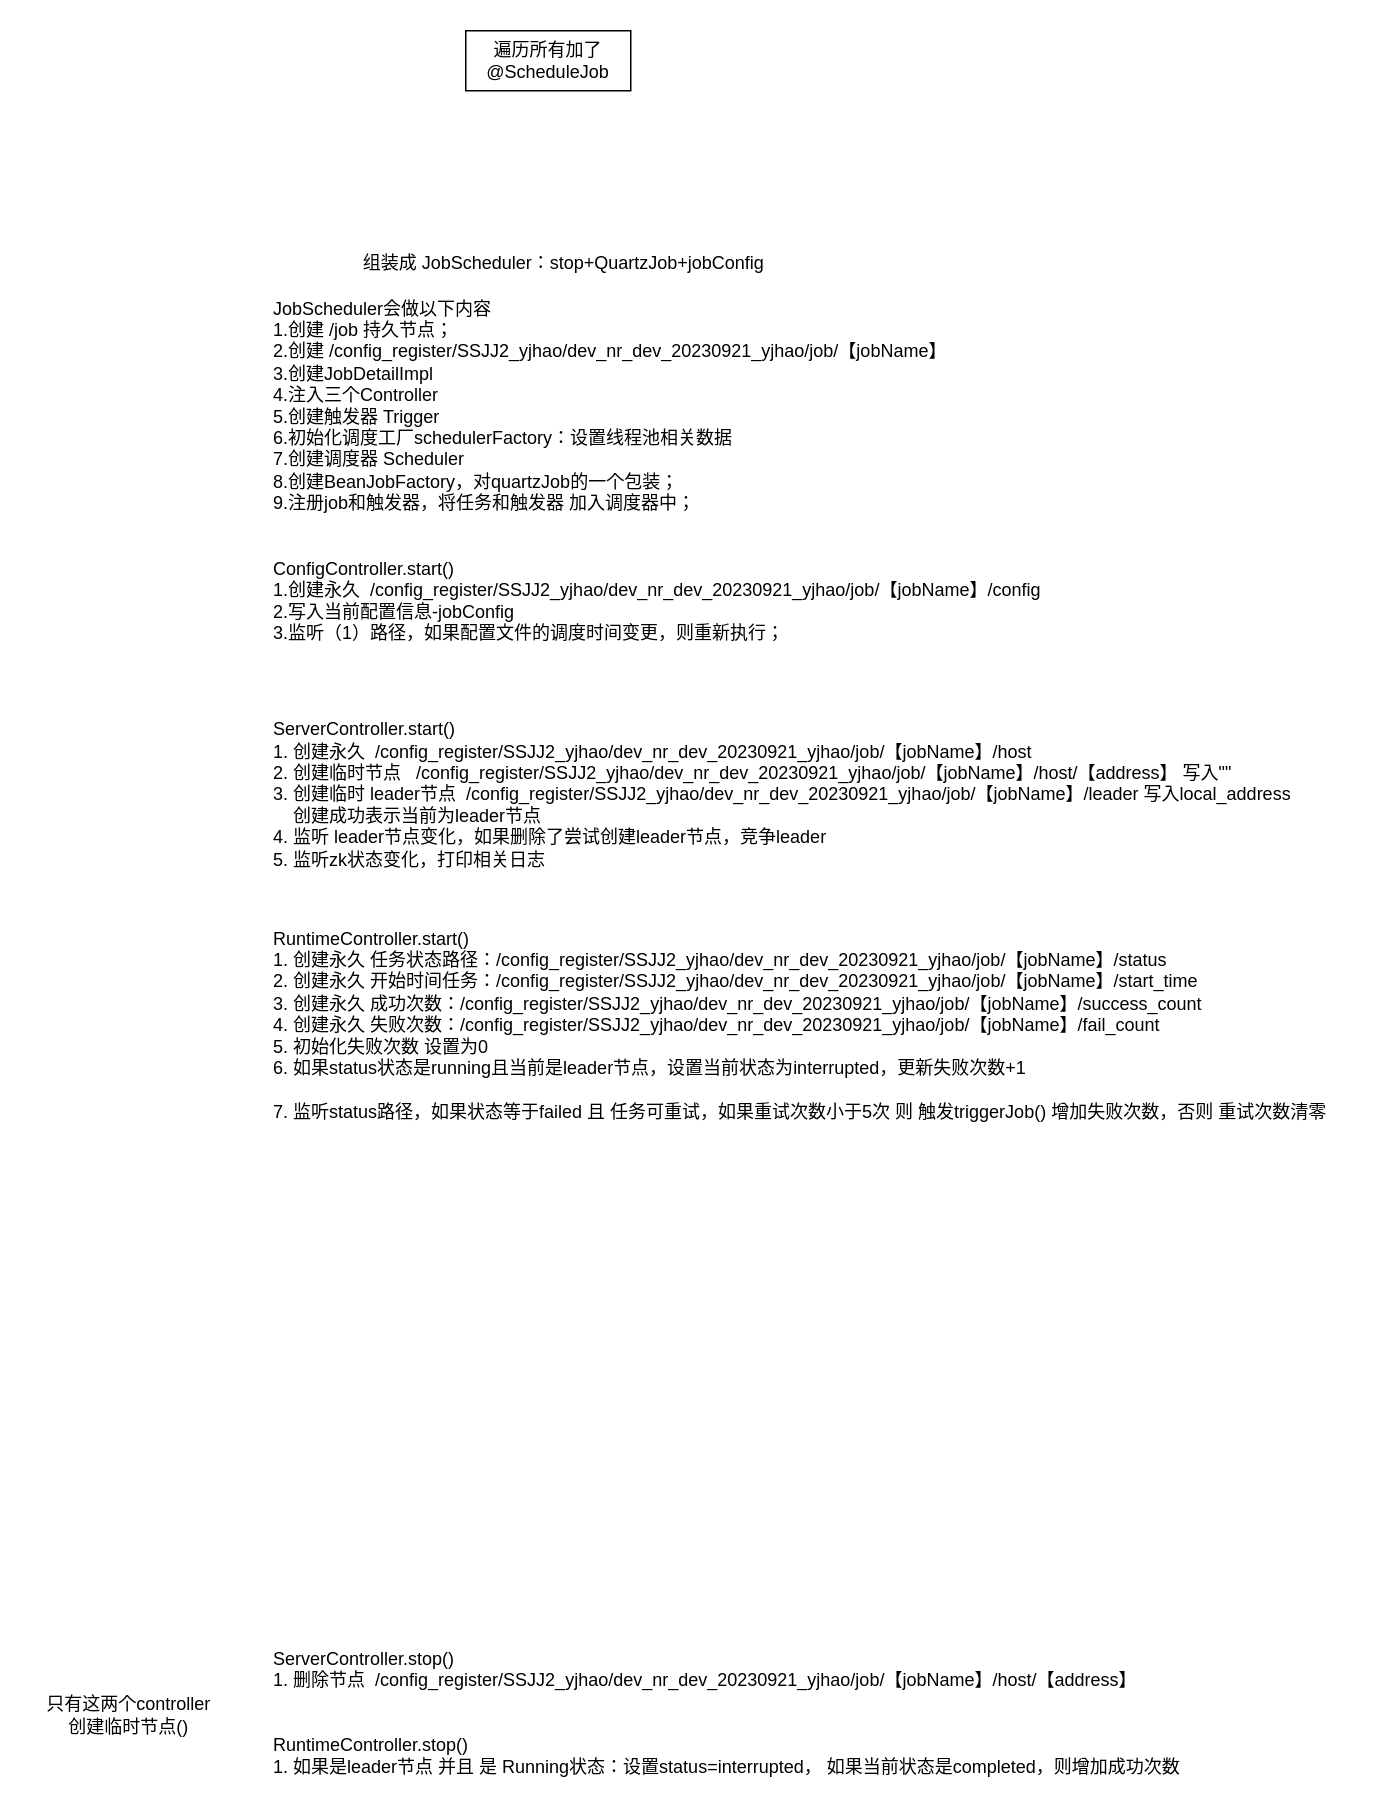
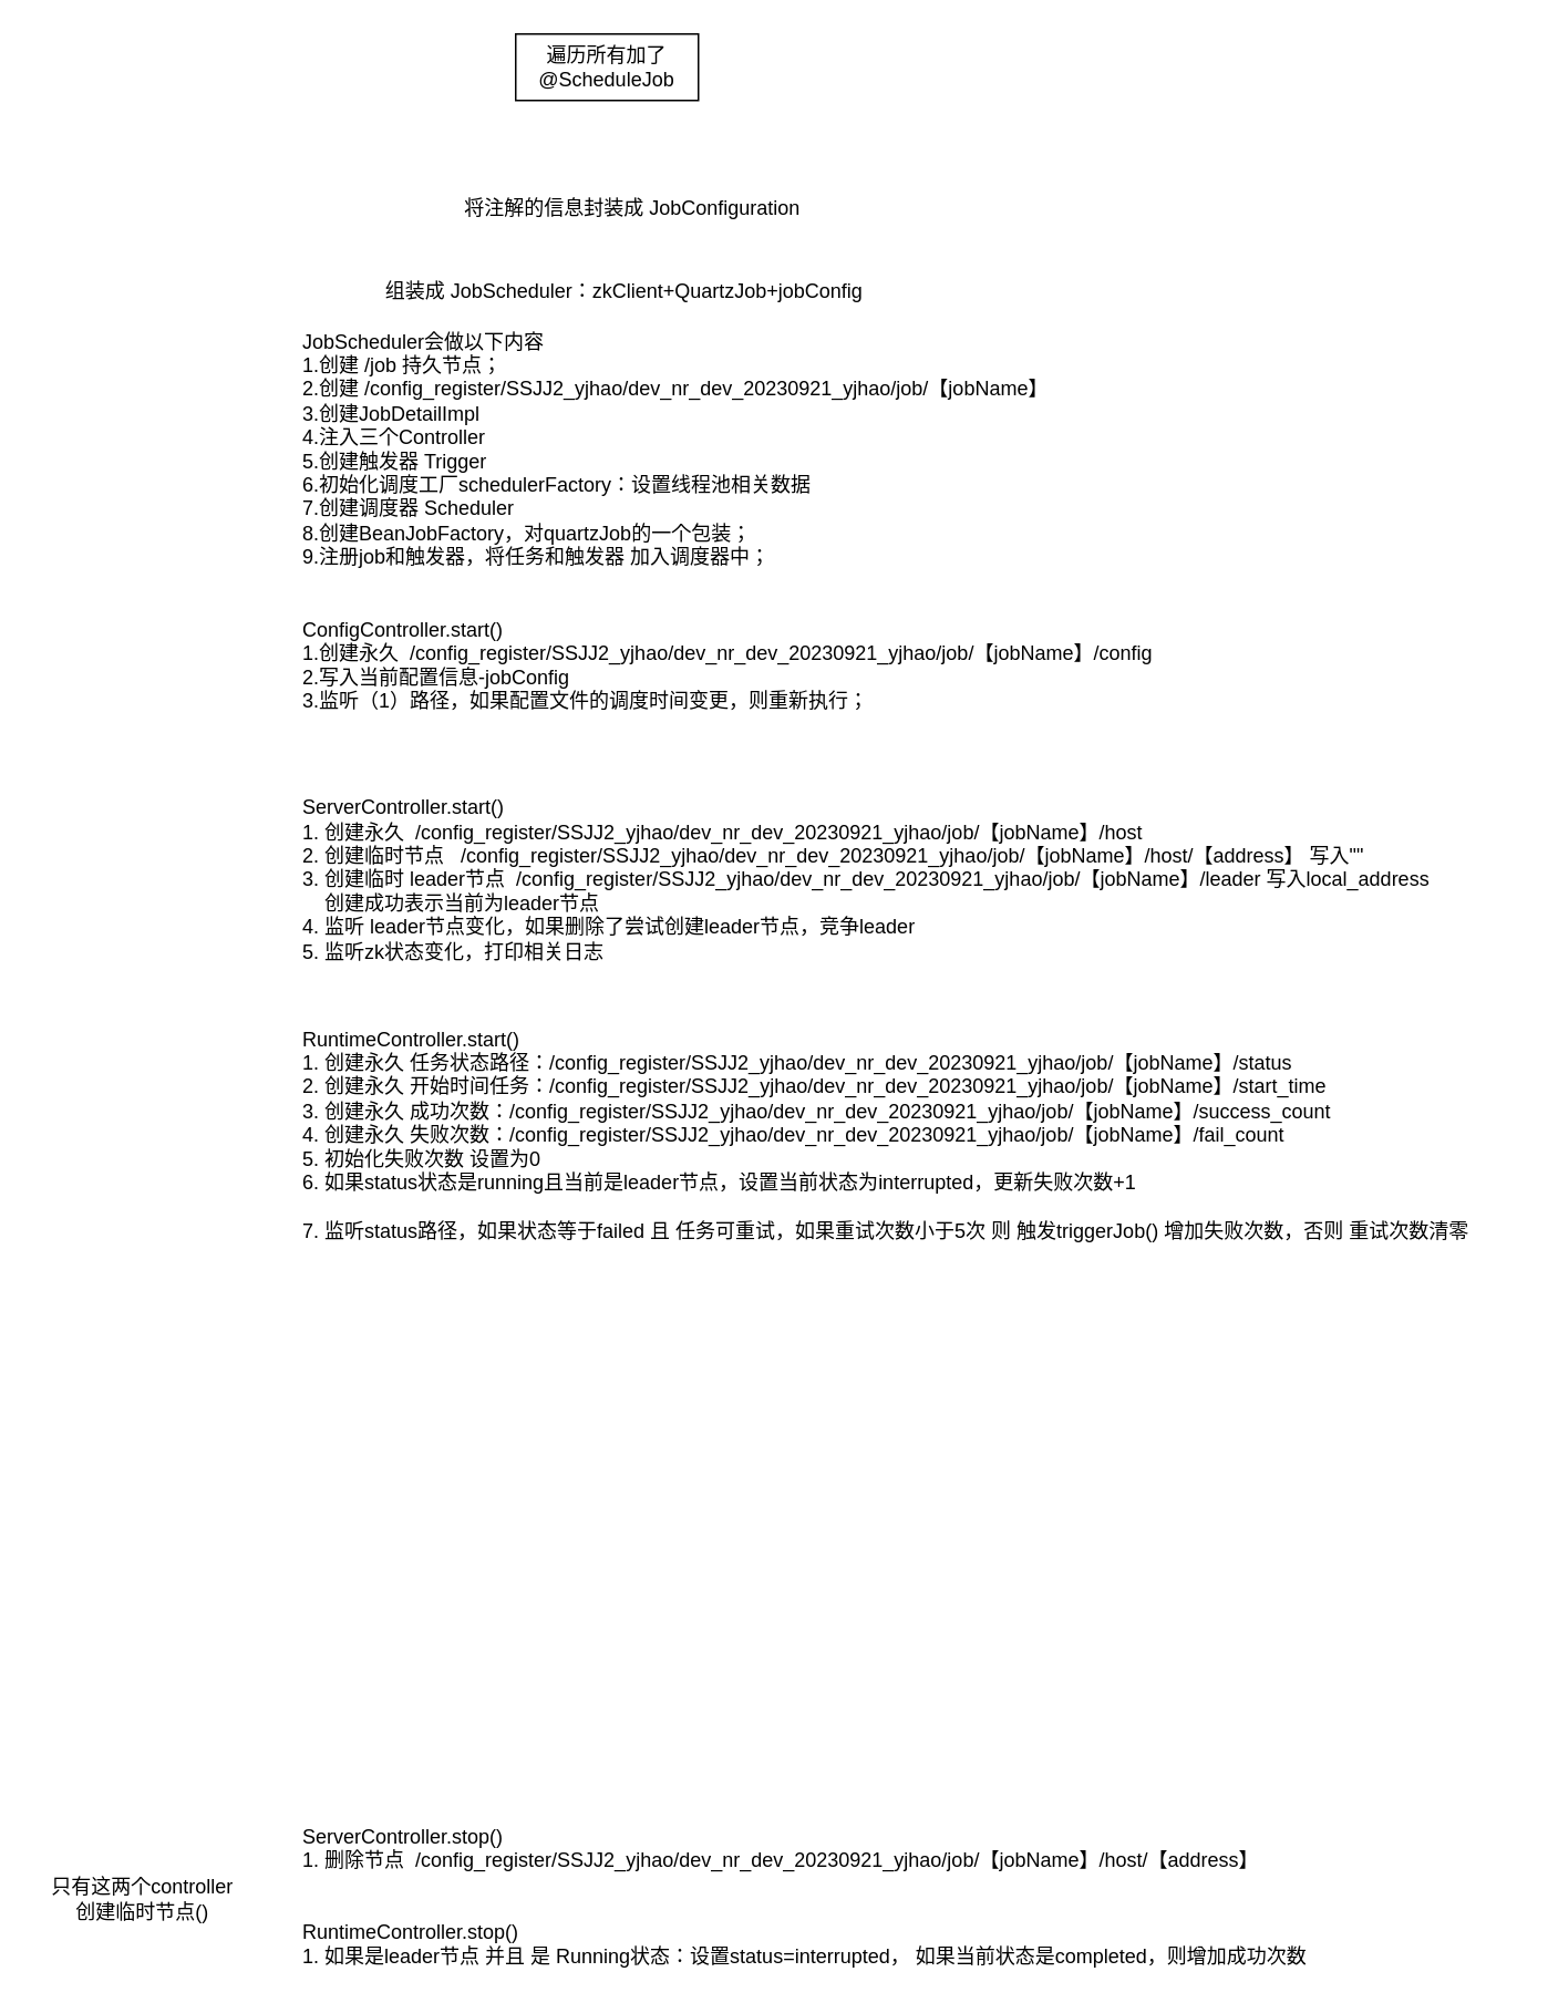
  <mxCell id="0" />
  <mxCell id="1" parent="0" />
  <mxCell id="2" value="遍历所有加了&lt;div&gt;@ScheduleJob&lt;br&gt;&lt;/div&gt;" style="rounded=0;whiteSpace=wrap;html=1;" parent="1" vertex="1"><mxGeometry x="310" y="20" width="110" height="40" as="geometry" /></mxCell>
- <mxCell id="4" value="组装成&amp;nbsp;JobScheduler：stop+QuartzJob+jobConfig" style="text;html=1;align=center;verticalAlign=middle;resizable=0;points=[];autosize=1;strokeColor=none;fillColor=none;" parent="1" vertex="1"><mxGeometry x="220" y="160" width="310" height="30" as="geometry" /></mxCell>
+ <mxCell id="3" value="将注解的信息封装成&amp;nbsp;JobConfiguration" style="text;html=1;align=center;verticalAlign=middle;resizable=0;points=[];autosize=1;strokeColor=none;fillColor=none;" parent="1" vertex="1"><mxGeometry x="265" y="110" width="230" height="30" as="geometry" /></mxCell>
+ <mxCell id="4" value="组装成&amp;nbsp;JobScheduler：zkClient+QuartzJob+jobConfig" style="text;html=1;align=center;verticalAlign=middle;resizable=0;points=[];autosize=1;strokeColor=none;fillColor=none;" parent="1" vertex="1"><mxGeometry x="220" y="160" width="310" height="30" as="geometry" /></mxCell>
  <mxCell id="5" value="JobScheduler会做以下内容&lt;div&gt;1.创建 /job 持久节点；&lt;/div&gt;&lt;div&gt;2.创建&amp;nbsp;/config_register/SSJJ2_yjhao/dev_nr_dev_20230921_yjhao/job/【jobName】&lt;/div&gt;&lt;div&gt;3.创建JobDetailImpl&lt;/div&gt;&lt;div&gt;4.注入三个Controller&lt;/div&gt;&lt;div&gt;5.创建触发器&amp;nbsp;Trigger&lt;/div&gt;&lt;div&gt;6.初始化调度工厂schedulerFactory：设置线程池相关数据&lt;/div&gt;&lt;div&gt;7.创建调度器&amp;nbsp;Scheduler&lt;/div&gt;&lt;div&gt;8.创建BeanJobFactory，对quartzJob的一个包装；&lt;/div&gt;&lt;div&gt;9.注册job和触发器，将任务和触发器 加入调度器中；&lt;/div&gt;" style="text;html=1;align=left;verticalAlign=middle;resizable=0;points=[];autosize=1;strokeColor=none;fillColor=none;" parent="1" vertex="1"><mxGeometry x="180" y="190" width="470" height="160" as="geometry" /></mxCell>
  <mxCell id="6" value="ConfigController.start()&lt;div&gt;1.创建永久&amp;nbsp;&lt;span style=&quot;background-color: initial;&quot;&gt;&amp;nbsp;/config_register/SSJJ2_yjhao/dev_nr_dev_20230921_yjhao/job/【jobName】/config&lt;/span&gt;&lt;/div&gt;&lt;div&gt;&lt;span style=&quot;background-color: initial;&quot;&gt;2.写入当前配置信息-jobConfig&lt;/span&gt;&lt;/div&gt;&lt;div&gt;&lt;span style=&quot;background-color: initial;&quot;&gt;3.监听（1）路径，如果配置文件的调度时间变更，则重新执行；&lt;/span&gt;&lt;/div&gt;" style="text;html=1;align=left;verticalAlign=middle;resizable=0;points=[];autosize=1;strokeColor=none;fillColor=none;" parent="1" vertex="1"><mxGeometry x="180" y="365" width="540" height="70" as="geometry" /></mxCell>
  <mxCell id="7" value="ServerController.start()&lt;div&gt;1. 创建永久&amp;nbsp;&lt;span style=&quot;background-color: initial;&quot;&gt;&amp;nbsp;/config_register/SSJJ2_yjhao/dev_nr_dev_20230921_yjhao/job/【jobName】/host&lt;/span&gt;&lt;/div&gt;&lt;div&gt;&lt;span style=&quot;background-color: initial;&quot;&gt;2. 创建临时节点&amp;nbsp;&lt;/span&gt;&lt;span style=&quot;background-color: initial;&quot;&gt;&amp;nbsp;&lt;/span&gt;&lt;span style=&quot;background-color: initial;&quot;&gt;&amp;nbsp;/config_register/SSJJ2_yjhao/dev_nr_dev_20230921_yjhao/job/【jobName】/host/【address】 写入&quot;&quot;&lt;/span&gt;&lt;span style=&quot;background-color: initial;&quot;&gt;&lt;br&gt;&lt;/span&gt;&lt;/div&gt;&lt;div&gt;&lt;span style=&quot;background-color: initial;&quot;&gt;3. 创建临时 leader节点&amp;nbsp;&lt;/span&gt;&lt;span style=&quot;background-color: initial;&quot;&gt;&amp;nbsp;/config_register/SSJJ2_yjhao/dev_nr_dev_20230921_yjhao/job/【jobName】/&lt;/span&gt;leader&amp;nbsp;&lt;span style=&quot;background-color: initial;&quot;&gt;写入&lt;/span&gt;&lt;span style=&quot;background-color: initial;&quot;&gt;local_address&lt;/span&gt;&lt;/div&gt;&lt;div&gt;&lt;span style=&quot;background-color: initial;&quot;&gt;&amp;nbsp; &amp;nbsp; 创建成功表示当前为leader节点&lt;/span&gt;&lt;/div&gt;&lt;div&gt;&lt;span style=&quot;background-color: initial;&quot;&gt;4. 监听 leader节点变化，如果删除了尝试创建leader节点，竞争leader&lt;/span&gt;&lt;/div&gt;&lt;div&gt;&lt;span style=&quot;background-color: initial;&quot;&gt;5. 监听zk状态变化，打印相关日志&lt;/span&gt;&lt;/div&gt;&lt;div&gt;&lt;span style=&quot;background-color: initial;&quot;&gt;&lt;br&gt;&lt;/span&gt;&lt;/div&gt;&lt;div&gt;&lt;span style=&quot;background-color: initial;&quot;&gt;&lt;br&gt;&lt;/span&gt;&lt;/div&gt;&lt;div&gt;&lt;span style=&quot;background-color: initial;&quot;&gt;&lt;br&gt;&lt;/span&gt;&lt;/div&gt;&lt;div&gt;&lt;br&gt;&lt;/div&gt;&lt;div&gt;&lt;span style=&quot;background-color: initial;&quot;&gt;&lt;br&gt;&lt;/span&gt;&lt;/div&gt;" style="text;html=1;align=left;verticalAlign=middle;resizable=0;points=[];autosize=1;strokeColor=none;fillColor=none;" parent="1" vertex="1"><mxGeometry x="180" y="470" width="700" height="190" as="geometry" /></mxCell>
  <mxCell id="8" value="RuntimeController.start()&lt;div&gt;1. 创建永久 任务状态路径：/config_register/SSJJ2_yjhao/dev_nr_dev_20230921_yjhao/job/【jobName】/status&lt;/div&gt;&lt;div&gt;2. 创建永久 开始时间任务：&lt;span style=&quot;background-color: initial;&quot;&gt;/config_register/SSJJ2_yjhao/dev_nr_dev_20230921_yjhao/job/【jobName】/&lt;/span&gt;&lt;span style=&quot;background-color: initial;&quot;&gt;start_time&lt;/span&gt;&lt;/div&gt;&lt;div&gt;&lt;span style=&quot;background-color: initial;&quot;&gt;3. 创建永久 成功次数：&lt;/span&gt;&lt;span style=&quot;background-color: initial;&quot;&gt;/config_register/SSJJ2_yjhao/dev_nr_dev_20230921_yjhao/job/【jobName】/&lt;/span&gt;&lt;span style=&quot;background-color: initial;&quot;&gt;success_count&lt;/span&gt;&lt;/div&gt;&lt;div&gt;&lt;span style=&quot;background-color: initial;&quot;&gt;4. 创建永久 失败次数：&lt;/span&gt;&lt;span style=&quot;background-color: initial;&quot;&gt;/config_register/SSJJ2_yjhao/dev_nr_dev_20230921_yjhao/job/【jobName】/&lt;/span&gt;&lt;span style=&quot;background-color: initial;&quot;&gt;fail_count&lt;/span&gt;&lt;/div&gt;&lt;div&gt;&lt;span style=&quot;background-color: initial;&quot;&gt;5. 初始化失败次数 设置为0&lt;/span&gt;&lt;/div&gt;&lt;div&gt;&lt;span style=&quot;background-color: initial;&quot;&gt;6. 如果status状态是running且当前是leader节点，设置当前状态为&lt;/span&gt;&lt;span style=&quot;background-color: initial;&quot;&gt;interrupted，更新失败次数+1&lt;/span&gt;&lt;/div&gt;&lt;div&gt;&lt;span style=&quot;background-color: initial;&quot;&gt;&lt;br&gt;&lt;/span&gt;&lt;/div&gt;&lt;div&gt;&lt;span style=&quot;background-color: initial;&quot;&gt;7. 监听status路径，如果状态等于&lt;/span&gt;&lt;span style=&quot;background-color: initial;&quot;&gt;failed 且 任务可重试，如果重试次数小于5次 则 触发&lt;/span&gt;&lt;span style=&quot;background-color: initial;&quot;&gt;triggerJob() 增加失败次数，否则 重试次数清零&lt;/span&gt;&lt;/div&gt;&lt;div&gt;&lt;span style=&quot;background-color: initial;&quot;&gt;&amp;nbsp;&lt;/span&gt;&lt;/div&gt;" style="text;html=1;align=left;verticalAlign=middle;resizable=0;points=[];autosize=1;strokeColor=none;fillColor=none;" vertex="1" parent="1"><mxGeometry x="180" y="610" width="730" height="160" as="geometry" /></mxCell>
  <mxCell id="9" value="ServerController.stop()&lt;div&gt;1. 删除节点&amp;nbsp;&lt;span style=&quot;background-color: initial;&quot;&gt;&amp;nbsp;/config_register/SSJJ2_yjhao/dev_nr_dev_20230921_yjhao/job/【jobName】/host/【address】&lt;/span&gt;&lt;/div&gt;&lt;div&gt;&lt;br&gt;&lt;/div&gt;" style="text;html=1;align=left;verticalAlign=middle;resizable=0;points=[];autosize=1;strokeColor=none;fillColor=none;" vertex="1" parent="1"><mxGeometry x="180" y="1090" width="600" height="60" as="geometry" /></mxCell>
  <mxCell id="10" value="RuntimeController.stop()&lt;div&gt;1. 如果是leader节点 并且 是 Running状态：设置status=interrupted， 如果当前状态是completed，则增加成功次数&lt;/div&gt;" style="text;html=1;align=left;verticalAlign=middle;resizable=0;points=[];autosize=1;strokeColor=none;fillColor=none;" vertex="1" parent="1"><mxGeometry x="180" y="1150" width="630" height="40" as="geometry" /></mxCell>
  <mxCell id="11" value="只有这两个controller&lt;div&gt;创建临时节点()&lt;/div&gt;" style="text;html=1;align=center;verticalAlign=middle;resizable=0;points=[];autosize=1;strokeColor=none;fillColor=none;" vertex="1" parent="1"><mxGeometry x="20" y="1123" width="130" height="40" as="geometry" /></mxCell>
